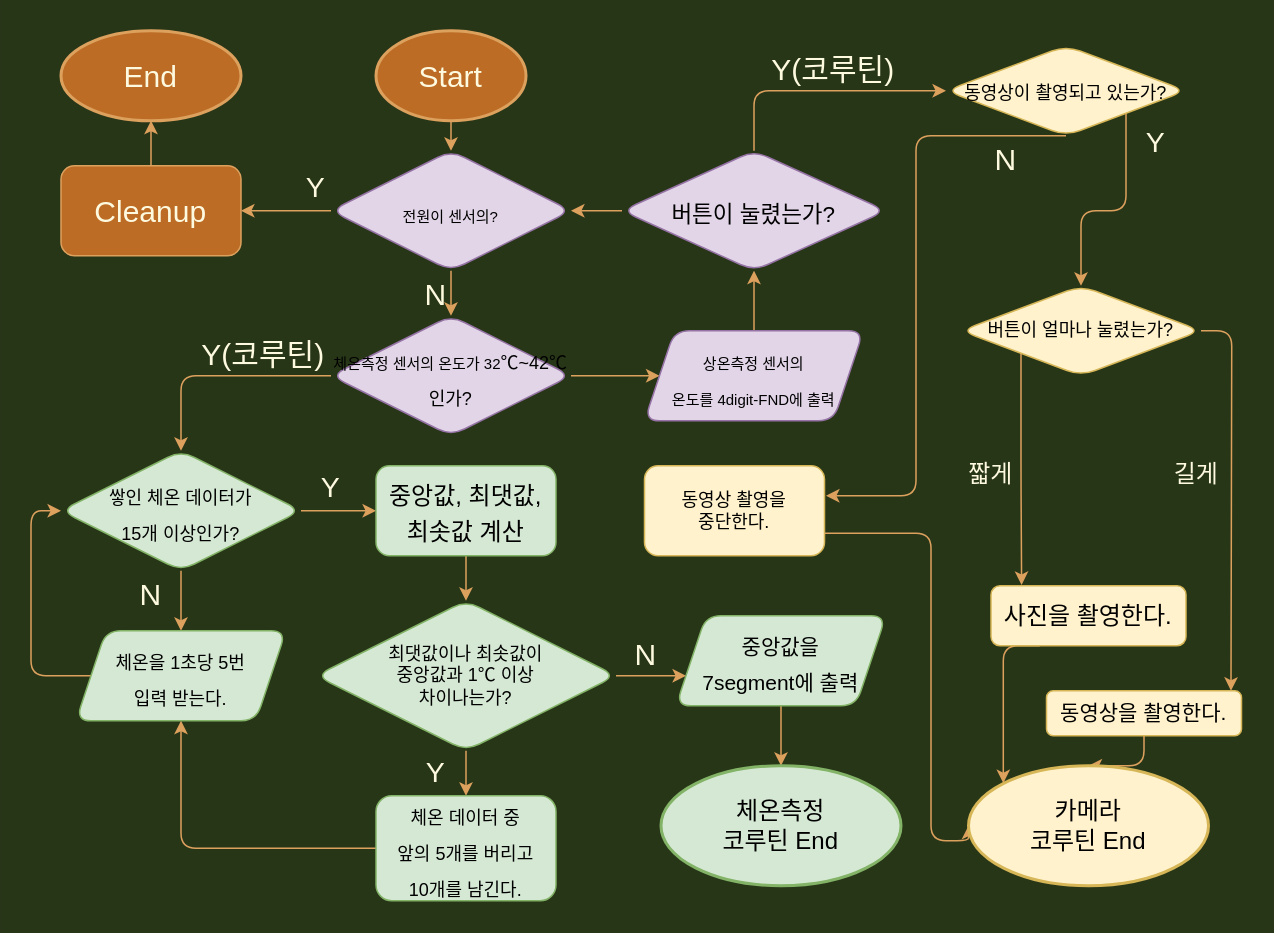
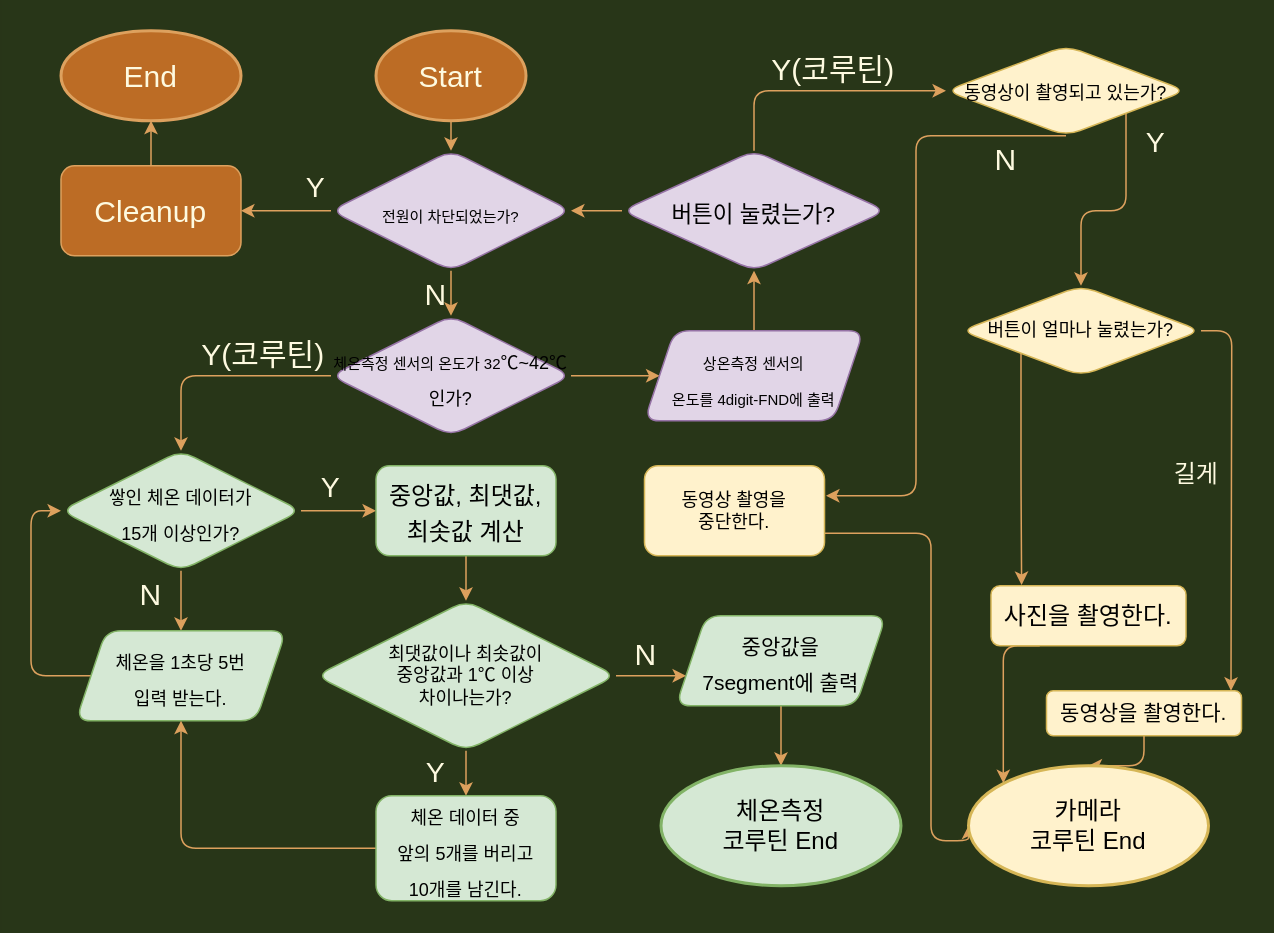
  <mxCell id="0" />
  <mxCell id="1" parent="0" />
  <mxCell id="2" value="&lt;font style=&quot;font-size: 20px&quot;&gt;Start&lt;/font&gt;" style="strokeWidth=2;html=1;shape=mxgraph.flowchart.start_1;whiteSpace=wrap;rounded=1;fillColor=#BC6C25;strokeColor=#DDA15E;fontColor=#FEFAE0;" vertex="1" parent="1"><mxGeometry x="250" width="100" height="60" as="geometry" y="20" /></mxCell>
  <mxCell id="3" value="" style="endArrow=classic;html=1;fontSize=20;exitX=0.5;exitY=1;exitDx=0;exitDy=0;exitPerimeter=0;strokeColor=#DDA15E;fontColor=#FEFAE0;labelBackgroundColor=#283618;" edge="1" parent="1" source="2" target="6"><mxGeometry width="50" height="50" relative="1" as="geometry"><mxPoint x="390" y="240" as="sourcePoint" /><mxPoint x="300" y="110" as="targetPoint" /></mxGeometry></mxCell>
  <mxCell id="4" value="" style="edgeStyle=orthogonalEdgeStyle;orthogonalLoop=1;jettySize=auto;html=1;fontSize=19;strokeColor=#DDA15E;fontColor=#FEFAE0;labelBackgroundColor=#283618;" edge="1" parent="1" source="6" target="9"><mxGeometry relative="1" as="geometry" /></mxCell>
  <mxCell id="5" value="" style="edgeStyle=orthogonalEdgeStyle;orthogonalLoop=1;jettySize=auto;html=1;fontSize=20;strokeColor=#DDA15E;fontColor=#FEFAE0;labelBackgroundColor=#283618;" edge="1" parent="1" source="6" target="13"><mxGeometry relative="1" as="geometry" /></mxCell>
- <mxCell id="6" value="&lt;font size=&quot;1&quot;&gt;전원이 센서의?&lt;/font&gt;" style="rhombus;whiteSpace=wrap;html=1;fontSize=20;rounded=1;fillColor=#e1d5e7;strokeColor=#9673a6;" vertex="1" parent="1"><mxGeometry x="220" y="100" width="160" height="80" as="geometry" /></mxCell>
+ <mxCell id="6" value="&lt;font size=&quot;1&quot;&gt;전원이 차단되었는가?&lt;/font&gt;" style="rhombus;whiteSpace=wrap;html=1;fontSize=20;rounded=1;fillColor=#e1d5e7;strokeColor=#9673a6;" vertex="1" parent="1"><mxGeometry x="220" y="100" width="160" height="80" as="geometry" /></mxCell>
  <mxCell id="7" value="Y" style="text;html=1;strokeColor=none;fillColor=none;align=center;verticalAlign=middle;whiteSpace=wrap;fontSize=19;rounded=1;fontColor=#FEFAE0;" vertex="1" parent="1"><mxGeometry x="180" y="110" width="60" height="30" as="geometry" /></mxCell>
  <mxCell id="8" value="" style="edgeStyle=orthogonalEdgeStyle;orthogonalLoop=1;jettySize=auto;html=1;fontSize=19;strokeColor=#DDA15E;fontColor=#FEFAE0;labelBackgroundColor=#283618;" edge="1" parent="1" source="9" target="10"><mxGeometry relative="1" as="geometry" /></mxCell>
  <mxCell id="9" value="Cleanup" style="whiteSpace=wrap;html=1;fontSize=20;rounded=1;fillColor=#BC6C25;strokeColor=#DDA15E;fontColor=#FEFAE0;" vertex="1" parent="1"><mxGeometry x="40" y="110" width="120" height="60" as="geometry" /></mxCell>
  <mxCell id="10" value="&lt;font style=&quot;font-size: 20px&quot;&gt;End&lt;/font&gt;" style="strokeWidth=2;html=1;shape=mxgraph.flowchart.start_1;whiteSpace=wrap;rounded=1;fillColor=#BC6C25;strokeColor=#DDA15E;fontColor=#FEFAE0;" vertex="1" parent="1"><mxGeometry x="40" width="120" height="60" as="geometry" y="20" /></mxCell>
  <mxCell id="11" value="" style="edgeStyle=orthogonalEdgeStyle;orthogonalLoop=1;jettySize=auto;html=1;fontSize=20;fontColor=#FEFAE0;strokeColor=#DDA15E;labelBackgroundColor=#283618;" edge="1" parent="1" source="13" target="16"><mxGeometry relative="1" as="geometry" /></mxCell>
  <mxCell id="12" value="" style="edgeStyle=orthogonalEdgeStyle;jumpStyle=none;orthogonalLoop=1;jettySize=auto;html=1;fontSize=20;fontColor=#FEFAE0;strokeColor=#DDA15E;labelBackgroundColor=#283618;" edge="1" parent="1" source="13" target="20"><mxGeometry relative="1" as="geometry" /></mxCell>
  <mxCell id="13" value="&lt;font size=&quot;1&quot;&gt;체온측정 센서의 온도가 32&lt;/font&gt;&lt;span style=&quot;font-size: 12px&quot;&gt;℃~42&lt;/span&gt;&lt;span style=&quot;font-size: 12px&quot;&gt;℃인가?&lt;/span&gt;" style="rhombus;whiteSpace=wrap;html=1;fontSize=20;rounded=1;fillColor=#e1d5e7;strokeColor=#9673a6;" vertex="1" parent="1"><mxGeometry x="220" y="210" width="160" height="80" as="geometry" /></mxCell>
  <mxCell id="14" value="&lt;font style=&quot;font-size: 20px&quot;&gt;N&lt;/font&gt;" style="text;html=1;strokeColor=none;fillColor=none;align=center;verticalAlign=middle;whiteSpace=wrap;labelBackgroundColor=none;fontSize=12;fontColor=#FEFAE0;rounded=1;" vertex="1" parent="1"><mxGeometry x="260" y="180" width="60" height="30" as="geometry" /></mxCell>
  <mxCell id="15" value="" style="edgeStyle=orthogonalEdgeStyle;jumpStyle=none;orthogonalLoop=1;jettySize=auto;html=1;fontSize=12;fontColor=#FEFAE0;strokeColor=#DDA15E;labelBackgroundColor=#283618;" edge="1" parent="1" source="16" target="39"><mxGeometry relative="1" as="geometry" /></mxCell>
  <mxCell id="16" value="&lt;font style=&quot;font-size: 10px&quot;&gt;상온측정 센서의&lt;br&gt;온도를 4digit-FND에 출력&lt;br&gt;&lt;/font&gt;" style="shape=parallelogram;perimeter=parallelogramPerimeter;whiteSpace=wrap;html=1;fixedSize=1;fontSize=20;rounded=1;fillColor=#e1d5e7;strokeColor=#9673a6;" vertex="1" parent="1"><mxGeometry x="429" y="220" width="146" height="60" as="geometry" /></mxCell>
  <mxCell id="17" value="Y(코루틴)" style="text;html=1;strokeColor=none;fillColor=none;align=center;verticalAlign=middle;whiteSpace=wrap;labelBackgroundColor=none;fontSize=20;fontColor=#FEFAE0;rounded=1;" vertex="1" parent="1"><mxGeometry x="120" y="220" width="110" height="30" as="geometry" /></mxCell>
  <mxCell id="18" value="" style="edgeStyle=orthogonalEdgeStyle;jumpStyle=none;orthogonalLoop=1;jettySize=auto;html=1;fontSize=12;fontColor=#FEFAE0;strokeColor=#DDA15E;labelBackgroundColor=#283618;" edge="1" parent="1" source="20" target="22"><mxGeometry relative="1" as="geometry" /></mxCell>
  <mxCell id="19" value="" style="edgeStyle=orthogonalEdgeStyle;jumpStyle=none;orthogonalLoop=1;jettySize=auto;html=1;fontSize=16;fontColor=#FEFAE0;strokeColor=#DDA15E;labelBackgroundColor=#283618;" edge="1" parent="1" source="20" target="32"><mxGeometry relative="1" as="geometry" /></mxCell>
  <mxCell id="20" value="&lt;span style=&quot;font-size: 12px&quot;&gt;쌓인 체온 데이터가&lt;br&gt;15개 이상인가?&lt;/span&gt;" style="rhombus;whiteSpace=wrap;html=1;fontSize=20;rounded=1;fillColor=#d5e8d4;strokeColor=#82b366;" vertex="1" parent="1"><mxGeometry x="40" y="300" width="160" height="80" as="geometry" /></mxCell>
  <mxCell id="21" value="" style="edgeStyle=orthogonalEdgeStyle;jumpStyle=none;orthogonalLoop=1;jettySize=auto;html=1;fontSize=16;fontColor=#FEFAE0;strokeColor=#DDA15E;labelBackgroundColor=#283618;" edge="1" parent="1" source="22" target="26"><mxGeometry relative="1" as="geometry" /></mxCell>
  <mxCell id="22" value="&lt;font style=&quot;font-size: 16px&quot;&gt;중앙값, 최댓값, 최솟값 계산&lt;/font&gt;" style="whiteSpace=wrap;html=1;fontSize=20;rounded=1;fillColor=#d5e8d4;strokeColor=#82b366;" vertex="1" parent="1"><mxGeometry x="250" y="310" width="120" height="60" as="geometry" /></mxCell>
  <mxCell id="23" value="Y" style="text;html=1;strokeColor=none;fillColor=none;align=center;verticalAlign=middle;whiteSpace=wrap;fontSize=19;rounded=1;fontColor=#FEFAE0;" vertex="1" parent="1"><mxGeometry x="190" y="310" width="60" height="30" as="geometry" /></mxCell>
  <mxCell id="24" value="" style="edgeStyle=orthogonalEdgeStyle;jumpStyle=none;orthogonalLoop=1;jettySize=auto;html=1;fontSize=12;fontColor=#FEFAE0;strokeColor=#DDA15E;labelBackgroundColor=#283618;" edge="1" parent="1" source="26" target="28"><mxGeometry relative="1" as="geometry"><Array as="points"><mxPoint x="450" y="450" /><mxPoint x="450" y="450" /></Array></mxGeometry></mxCell>
  <mxCell id="25" value="" style="edgeStyle=orthogonalEdgeStyle;jumpStyle=none;orthogonalLoop=1;jettySize=auto;html=1;fontSize=12;fontColor=#FEFAE0;strokeColor=#DDA15E;labelBackgroundColor=#283618;" edge="1" parent="1" source="26" target="35"><mxGeometry relative="1" as="geometry"><Array as="points"><mxPoint x="310" y="520" /></Array></mxGeometry></mxCell>
  <mxCell id="26" value="최댓값이나 최솟값이&lt;br style=&quot;font-size: 12px&quot;&gt;중앙값과 1℃ 이상 &lt;br&gt;차이나는가?" style="rhombus;fontSize=12;rounded=1;fillColor=#d5e8d4;strokeColor=#82b366;verticalAlign=middle;horizontal=1;fontStyle=0;whiteSpace=wrap;html=1;" vertex="1" parent="1"><mxGeometry x="210" y="400" width="200" height="100" as="geometry" /></mxCell>
  <mxCell id="27" value="" style="edgeStyle=orthogonalEdgeStyle;jumpStyle=none;orthogonalLoop=1;jettySize=auto;html=1;fontSize=14;fontColor=#FEFAE0;strokeColor=#DDA15E;labelBackgroundColor=#283618;" edge="1" parent="1" source="28" target="30"><mxGeometry relative="1" as="geometry"><Array as="points"><mxPoint x="520" y="500" /><mxPoint x="520" y="500" /></Array></mxGeometry></mxCell>
  <mxCell id="28" value="&lt;font style=&quot;font-size: 14px&quot;&gt;중앙값을&lt;br&gt;7segment에 출력&lt;/font&gt;" style="shape=parallelogram;perimeter=parallelogramPerimeter;whiteSpace=wrap;html=1;fixedSize=1;fontSize=20;rounded=1;fillColor=#d5e8d4;strokeColor=#82b366;" vertex="1" parent="1"><mxGeometry x="450" y="410" width="140" height="60" as="geometry" /></mxCell>
  <mxCell id="29" value="&lt;font style=&quot;font-size: 20px&quot;&gt;N&lt;/font&gt;" style="text;html=1;strokeColor=none;fillColor=none;align=center;verticalAlign=middle;whiteSpace=wrap;labelBackgroundColor=none;fontSize=12;fontColor=#FEFAE0;rounded=1;" vertex="1" parent="1"><mxGeometry x="400" y="420" width="60" height="30" as="geometry" /></mxCell>
  <mxCell id="30" value="&lt;font style=&quot;font-size: 16px&quot;&gt;체온측정&lt;br&gt;코루틴 End&lt;/font&gt;" style="strokeWidth=2;html=1;shape=mxgraph.flowchart.start_1;whiteSpace=wrap;rounded=1;fillColor=#d5e8d4;strokeColor=#82b366;" vertex="1" parent="1"><mxGeometry x="440" y="510" width="160" height="80" as="geometry" /></mxCell>
  <mxCell id="31" style="edgeStyle=orthogonalEdgeStyle;jumpStyle=none;orthogonalLoop=1;jettySize=auto;html=1;exitX=0;exitY=0.5;exitDx=0;exitDy=0;fontSize=12;fontColor=#FEFAE0;strokeColor=#DDA15E;labelBackgroundColor=#283618;" edge="1" parent="1" source="32" target="20"><mxGeometry relative="1" as="geometry"><mxPoint x="20" y="310" as="targetPoint" /><Array as="points"><mxPoint x="20" y="450" /><mxPoint x="20" y="340" /></Array></mxGeometry></mxCell>
  <mxCell id="32" value="&lt;font style=&quot;font-size: 12px&quot;&gt;체온을 1초당 5번&lt;br&gt;입력 받는다.&lt;/font&gt;" style="shape=parallelogram;perimeter=parallelogramPerimeter;whiteSpace=wrap;html=1;fixedSize=1;fontSize=20;rounded=1;fillColor=#d5e8d4;strokeColor=#82b366;" vertex="1" parent="1"><mxGeometry x="50" y="420" width="140" height="60" as="geometry" /></mxCell>
  <mxCell id="33" value="&lt;font style=&quot;font-size: 20px&quot;&gt;N&lt;/font&gt;" style="text;html=1;strokeColor=none;fillColor=none;align=center;verticalAlign=middle;whiteSpace=wrap;labelBackgroundColor=none;fontSize=12;fontColor=#FEFAE0;rounded=1;" vertex="1" parent="1"><mxGeometry x="70" y="380" width="60" height="30" as="geometry" /></mxCell>
  <mxCell id="34" style="edgeStyle=orthogonalEdgeStyle;jumpStyle=none;orthogonalLoop=1;jettySize=auto;html=1;exitX=0;exitY=0.5;exitDx=0;exitDy=0;entryX=0.5;entryY=1;entryDx=0;entryDy=0;fontSize=12;fontColor=#FEFAE0;strokeColor=#DDA15E;labelBackgroundColor=#283618;" edge="1" parent="1" source="35" target="32"><mxGeometry relative="1" as="geometry" /></mxCell>
  <mxCell id="35" value="&lt;font style=&quot;font-size: 12px&quot;&gt;체온 데이터 중&lt;br&gt;앞의 5개를 버리고&lt;br&gt;10개를 남긴다.&lt;br&gt;&lt;/font&gt;" style="whiteSpace=wrap;html=1;fontSize=20;rounded=1;fillColor=#d5e8d4;strokeColor=#82b366;" vertex="1" parent="1"><mxGeometry x="250" y="530" width="120" height="70" as="geometry" /></mxCell>
  <mxCell id="36" value="Y" style="text;html=1;strokeColor=none;fillColor=none;align=center;verticalAlign=middle;whiteSpace=wrap;fontSize=19;rounded=1;fontColor=#FEFAE0;" vertex="1" parent="1"><mxGeometry x="260" y="500" width="60" height="30" as="geometry" /></mxCell>
  <mxCell id="37" value="" style="edgeStyle=orthogonalEdgeStyle;jumpStyle=none;orthogonalLoop=1;jettySize=auto;html=1;fontSize=12;fontColor=#FEFAE0;strokeColor=#DDA15E;labelBackgroundColor=#283618;" edge="1" parent="1" source="39" target="6"><mxGeometry relative="1" as="geometry" /></mxCell>
  <mxCell id="38" value="" style="edgeStyle=orthogonalEdgeStyle;jumpStyle=none;orthogonalLoop=1;jettySize=auto;html=1;fontSize=15;fontColor=#FEFAE0;strokeColor=#DDA15E;labelBackgroundColor=#283618;" edge="1" parent="1" source="39"><mxGeometry relative="1" as="geometry"><mxPoint x="630" y="60" as="targetPoint" /><Array as="points"><mxPoint x="502" y="60" /><mxPoint x="620" y="60" /></Array></mxGeometry></mxCell>
  <mxCell id="39" value="&lt;div&gt;&lt;font style=&quot;font-size: 15px&quot;&gt;버튼이 눌렸는가?&lt;/font&gt;&lt;/div&gt;" style="rhombus;whiteSpace=wrap;html=1;fontSize=20;align=center;rounded=1;fillColor=#e1d5e7;strokeColor=#9673a6;" vertex="1" parent="1"><mxGeometry x="414" y="100" width="176" height="80" as="geometry" /></mxCell>
  <mxCell id="40" value="Y(코루틴)" style="text;html=1;strokeColor=none;fillColor=none;align=center;verticalAlign=middle;whiteSpace=wrap;labelBackgroundColor=none;fontSize=20;fontColor=#FEFAE0;rounded=1;" vertex="1" parent="1"><mxGeometry x="500" y="30" width="110" height="30" as="geometry" /></mxCell>
  <mxCell id="41" style="edgeStyle=orthogonalEdgeStyle;jumpStyle=none;orthogonalLoop=1;jettySize=auto;html=1;exitX=0.5;exitY=1;exitDx=0;exitDy=0;fontSize=12;fontColor=#FEFAE0;strokeColor=#DDA15E;labelBackgroundColor=#283618;" edge="1" parent="1" source="43"><mxGeometry relative="1" as="geometry"><mxPoint x="550" y="330" as="targetPoint" /><Array as="points"><mxPoint x="610" y="90" /><mxPoint x="610" y="330" /></Array></mxGeometry></mxCell>
  <mxCell id="42" style="edgeStyle=orthogonalEdgeStyle;jumpStyle=none;orthogonalLoop=1;jettySize=auto;html=1;exitX=1;exitY=1;exitDx=0;exitDy=0;fontSize=12;fontColor=#FEFAE0;entryX=0.5;entryY=0;entryDx=0;entryDy=0;strokeColor=#DDA15E;labelBackgroundColor=#283618;" edge="1" parent="1" source="43" target="50"><mxGeometry relative="1" as="geometry"><mxPoint x="750" y="190" as="targetPoint" /></mxGeometry></mxCell>
  <mxCell id="43" value="&lt;font style=&quot;font-size: 12px&quot;&gt;동영상이 촬영되고 있는가?&lt;/font&gt;" style="rhombus;whiteSpace=wrap;html=1;labelBackgroundColor=none;fontSize=15;align=center;rounded=1;fillColor=#fff2cc;strokeColor=#d6b656;" vertex="1" parent="1"><mxGeometry x="630" y="30" width="160" height="60" as="geometry" /></mxCell>
  <mxCell id="44" style="edgeStyle=orthogonalEdgeStyle;jumpStyle=none;orthogonalLoop=1;jettySize=auto;html=1;exitX=1;exitY=0.75;exitDx=0;exitDy=0;fontSize=12;fontColor=#FEFAE0;entryX=0;entryY=0.5;entryDx=0;entryDy=0;entryPerimeter=0;strokeColor=#DDA15E;labelBackgroundColor=#283618;" edge="1" parent="1" source="45" target="57"><mxGeometry relative="1" as="geometry"><mxPoint x="640" y="560" as="targetPoint" /><Array as="points"><mxPoint x="620" y="355" /><mxPoint x="620" y="560" /></Array></mxGeometry></mxCell>
  <mxCell id="45" value="동영상 촬영을&lt;br&gt;중단한다." style="whiteSpace=wrap;html=1;labelBackgroundColor=none;fontSize=12;align=center;rounded=1;fillColor=#fff2cc;strokeColor=#d6b656;" vertex="1" parent="1"><mxGeometry x="429" y="310" width="120" height="60" as="geometry" /></mxCell>
  <mxCell id="46" value="&lt;font style=&quot;font-size: 20px&quot;&gt;N&lt;/font&gt;" style="text;html=1;strokeColor=none;fillColor=none;align=center;verticalAlign=middle;whiteSpace=wrap;labelBackgroundColor=none;fontSize=12;fontColor=#FEFAE0;rounded=1;" vertex="1" parent="1"><mxGeometry x="640" y="90" width="60" height="30" as="geometry" /></mxCell>
  <mxCell id="47" value="Y" style="text;html=1;strokeColor=none;fillColor=none;align=center;verticalAlign=middle;whiteSpace=wrap;fontSize=19;rounded=1;fontColor=#FEFAE0;" vertex="1" parent="1"><mxGeometry x="740" y="80" width="60" height="30" as="geometry" /></mxCell>
  <mxCell id="48" style="edgeStyle=orthogonalEdgeStyle;jumpStyle=none;orthogonalLoop=1;jettySize=auto;html=1;exitX=0;exitY=1;exitDx=0;exitDy=0;fontSize=12;fontColor=#FEFAE0;entryX=0.157;entryY=-0.013;entryDx=0;entryDy=0;entryPerimeter=0;strokeColor=#DDA15E;labelBackgroundColor=#283618;" edge="1" parent="1" source="50" target="52"><mxGeometry relative="1" as="geometry"><mxPoint x="680" y="340" as="targetPoint" /></mxGeometry></mxCell>
  <mxCell id="49" style="edgeStyle=orthogonalEdgeStyle;jumpStyle=none;orthogonalLoop=1;jettySize=auto;html=1;exitX=1;exitY=0.5;exitDx=0;exitDy=0;fontSize=16;fontColor=#FEFAE0;strokeColor=#DDA15E;labelBackgroundColor=#283618;" edge="1" parent="1" source="50"><mxGeometry relative="1" as="geometry"><mxPoint x="820" y="460" as="targetPoint" /></mxGeometry></mxCell>
  <mxCell id="50" value="버튼이 얼마나 눌렸는가?" style="rhombus;whiteSpace=wrap;html=1;labelBackgroundColor=none;fontSize=12;align=center;rounded=1;fillColor=#fff2cc;strokeColor=#d6b656;" vertex="1" parent="1"><mxGeometry x="640" y="190" width="160" height="60" as="geometry" /></mxCell>
  <mxCell id="51" style="edgeStyle=orthogonalEdgeStyle;jumpStyle=none;orthogonalLoop=1;jettySize=auto;html=1;exitX=0.25;exitY=1;exitDx=0;exitDy=0;entryX=0.145;entryY=0.145;entryDx=0;entryDy=0;entryPerimeter=0;fontSize=14;fontColor=#FEFAE0;strokeColor=#DDA15E;labelBackgroundColor=#283618;" edge="1" parent="1" source="52" target="57"><mxGeometry relative="1" as="geometry"><Array as="points"><mxPoint x="668" y="430" /></Array></mxGeometry></mxCell>
  <mxCell id="52" value="&lt;font style=&quot;font-size: 16px&quot;&gt;사진을 촬영한다.&lt;/font&gt;" style="whiteSpace=wrap;html=1;labelBackgroundColor=none;fontSize=12;align=center;rounded=1;fillColor=#fff2cc;strokeColor=#d6b656;" vertex="1" parent="1"><mxGeometry x="660" y="390" width="130" height="40" as="geometry" /></mxCell>
- <mxCell id="53" value="&lt;font style=&quot;font-size: 16px&quot;&gt;짧게&lt;/font&gt;" style="text;html=1;strokeColor=none;fillColor=none;align=center;verticalAlign=middle;whiteSpace=wrap;labelBackgroundColor=none;fontSize=12;fontColor=#FEFAE0;rounded=1;" vertex="1" parent="1"><mxGeometry x="630" y="300" width="60" height="30" as="geometry" /></mxCell>
  <mxCell id="54" value="&lt;font style=&quot;font-size: 16px&quot;&gt;길게&lt;/font&gt;" style="text;html=1;strokeColor=none;fillColor=none;align=center;verticalAlign=middle;whiteSpace=wrap;labelBackgroundColor=none;fontSize=12;fontColor=#FEFAE0;rounded=1;" vertex="1" parent="1"><mxGeometry x="767" y="300" width="60" height="30" as="geometry" /></mxCell>
  <mxCell id="55" style="edgeStyle=orthogonalEdgeStyle;jumpStyle=none;orthogonalLoop=1;jettySize=auto;html=1;exitX=0.5;exitY=1;exitDx=0;exitDy=0;fontSize=14;fontColor=#FEFAE0;strokeColor=#DDA15E;labelBackgroundColor=#283618;" edge="1" parent="1" source="56" target="57"><mxGeometry relative="1" as="geometry" /></mxCell>
  <mxCell id="56" value="&lt;font style=&quot;font-size: 14px&quot;&gt;동영상을 촬영한다.&lt;/font&gt;" style="whiteSpace=wrap;html=1;labelBackgroundColor=none;fontSize=12;align=center;rounded=1;fillColor=#fff2cc;strokeColor=#d6b656;" vertex="1" parent="1"><mxGeometry x="697" y="460" width="130" height="30" as="geometry" /></mxCell>
  <mxCell id="57" value="&lt;font style=&quot;font-size: 16px&quot;&gt;카메라&lt;br&gt;코루틴 End&lt;/font&gt;" style="strokeWidth=2;html=1;shape=mxgraph.flowchart.start_1;whiteSpace=wrap;rounded=1;fillColor=#fff2cc;strokeColor=#d6b656;" vertex="1" parent="1"><mxGeometry x="645" y="510" width="160" height="80" as="geometry" /></mxCell>
